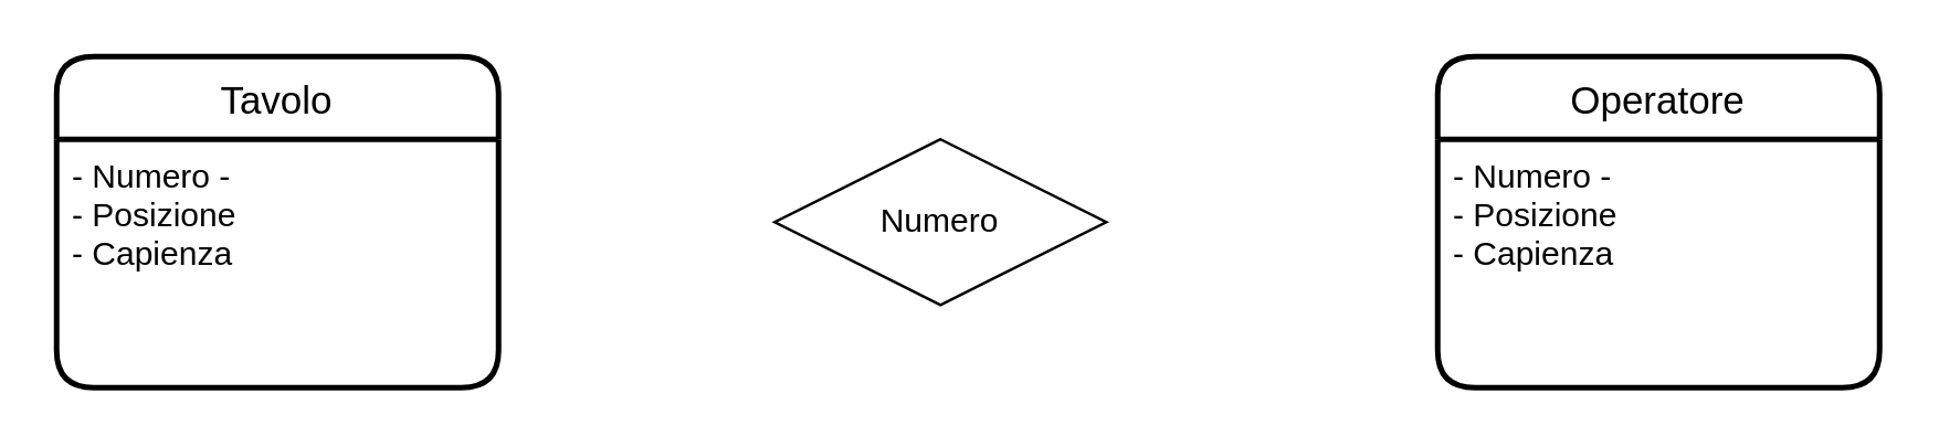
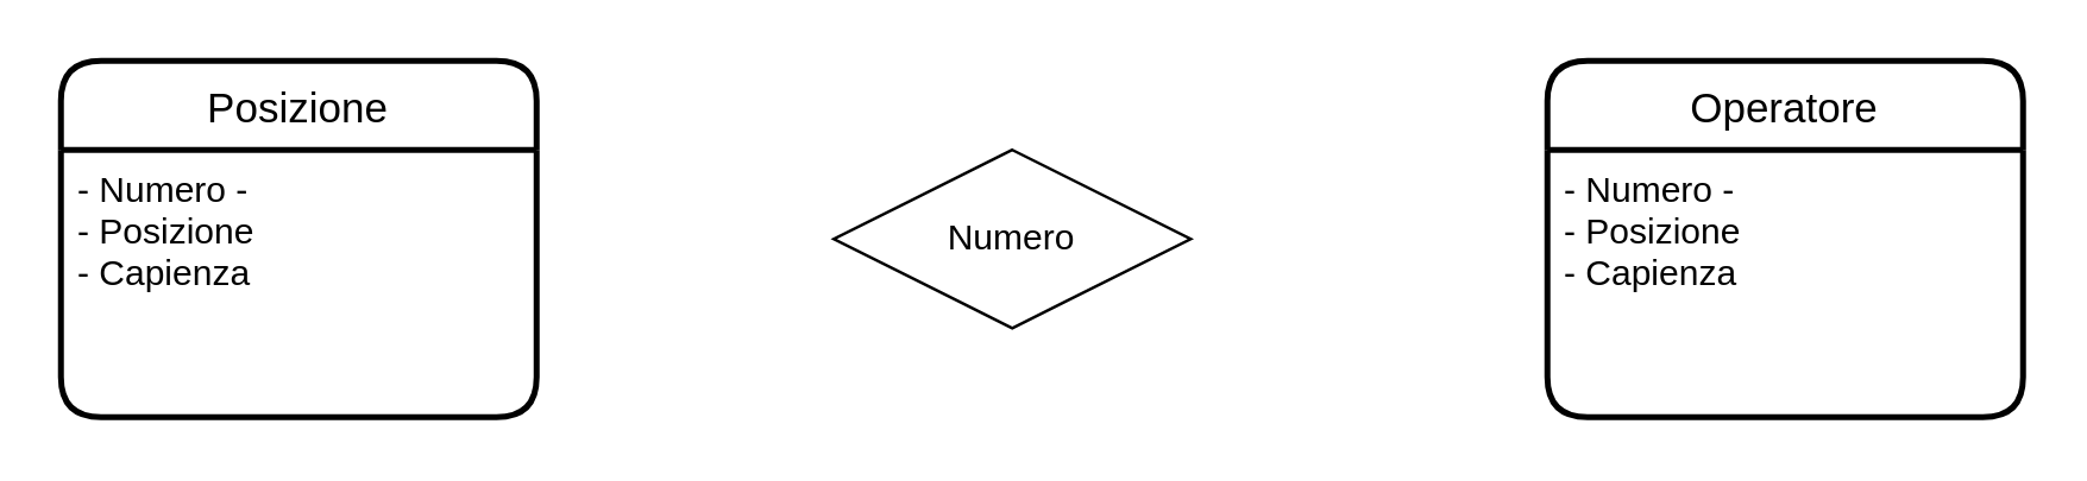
  <mxCell id="0" />
  <mxCell id="1" parent="0" />
- <mxCell id="2" value="Tavolo" style="swimlane;childLayout=stackLayout;horizontal=1;startSize=30;horizontalStack=0;rounded=1;fontSize=14;fontStyle=0;strokeWidth=2;resizeParent=0;resizeLast=1;shadow=0;dashed=0;align=center;" vertex="1" parent="1"><mxGeometry x="20" y="20" width="160" height="120" as="geometry" /></mxCell>
+ <mxCell id="2" value="Posizione" style="swimlane;childLayout=stackLayout;horizontal=1;startSize=30;horizontalStack=0;rounded=1;fontSize=14;fontStyle=0;strokeWidth=2;resizeParent=0;resizeLast=1;shadow=0;dashed=0;align=center;" vertex="1" parent="1"><mxGeometry x="20" y="20" width="160" height="120" as="geometry" /></mxCell>
  <mxCell id="3" value="- Numero -&#10;- Posizione&#10;- Capienza&#10;" style="align=left;strokeColor=none;fillColor=none;spacingLeft=4;fontSize=12;verticalAlign=top;resizable=0;rotatable=0;part=1;fontStyle=0" vertex="1" parent="2"><mxGeometry y="30" width="160" height="90" as="geometry" /></mxCell>
  <mxCell id="4" value="Numero" style="shape=rhombus;perimeter=rhombusPerimeter;whiteSpace=wrap;html=1;align=center;" vertex="1" parent="1"><mxGeometry x="280" y="50" width="120" height="60" as="geometry" /></mxCell>
  <mxCell id="5" value="Operatore" style="swimlane;childLayout=stackLayout;horizontal=1;startSize=30;horizontalStack=0;rounded=1;fontSize=14;fontStyle=0;strokeWidth=2;resizeParent=0;resizeLast=1;shadow=0;dashed=0;align=center;" vertex="1" parent="1"><mxGeometry x="520" y="20" width="160" height="120" as="geometry" /></mxCell>
  <mxCell id="6" value="- Numero -&#10;- Posizione&#10;- Capienza&#10;" style="align=left;strokeColor=none;fillColor=none;spacingLeft=4;fontSize=12;verticalAlign=top;resizable=0;rotatable=0;part=1;fontStyle=0" vertex="1" parent="5"><mxGeometry y="30" width="160" height="90" as="geometry" /></mxCell>
